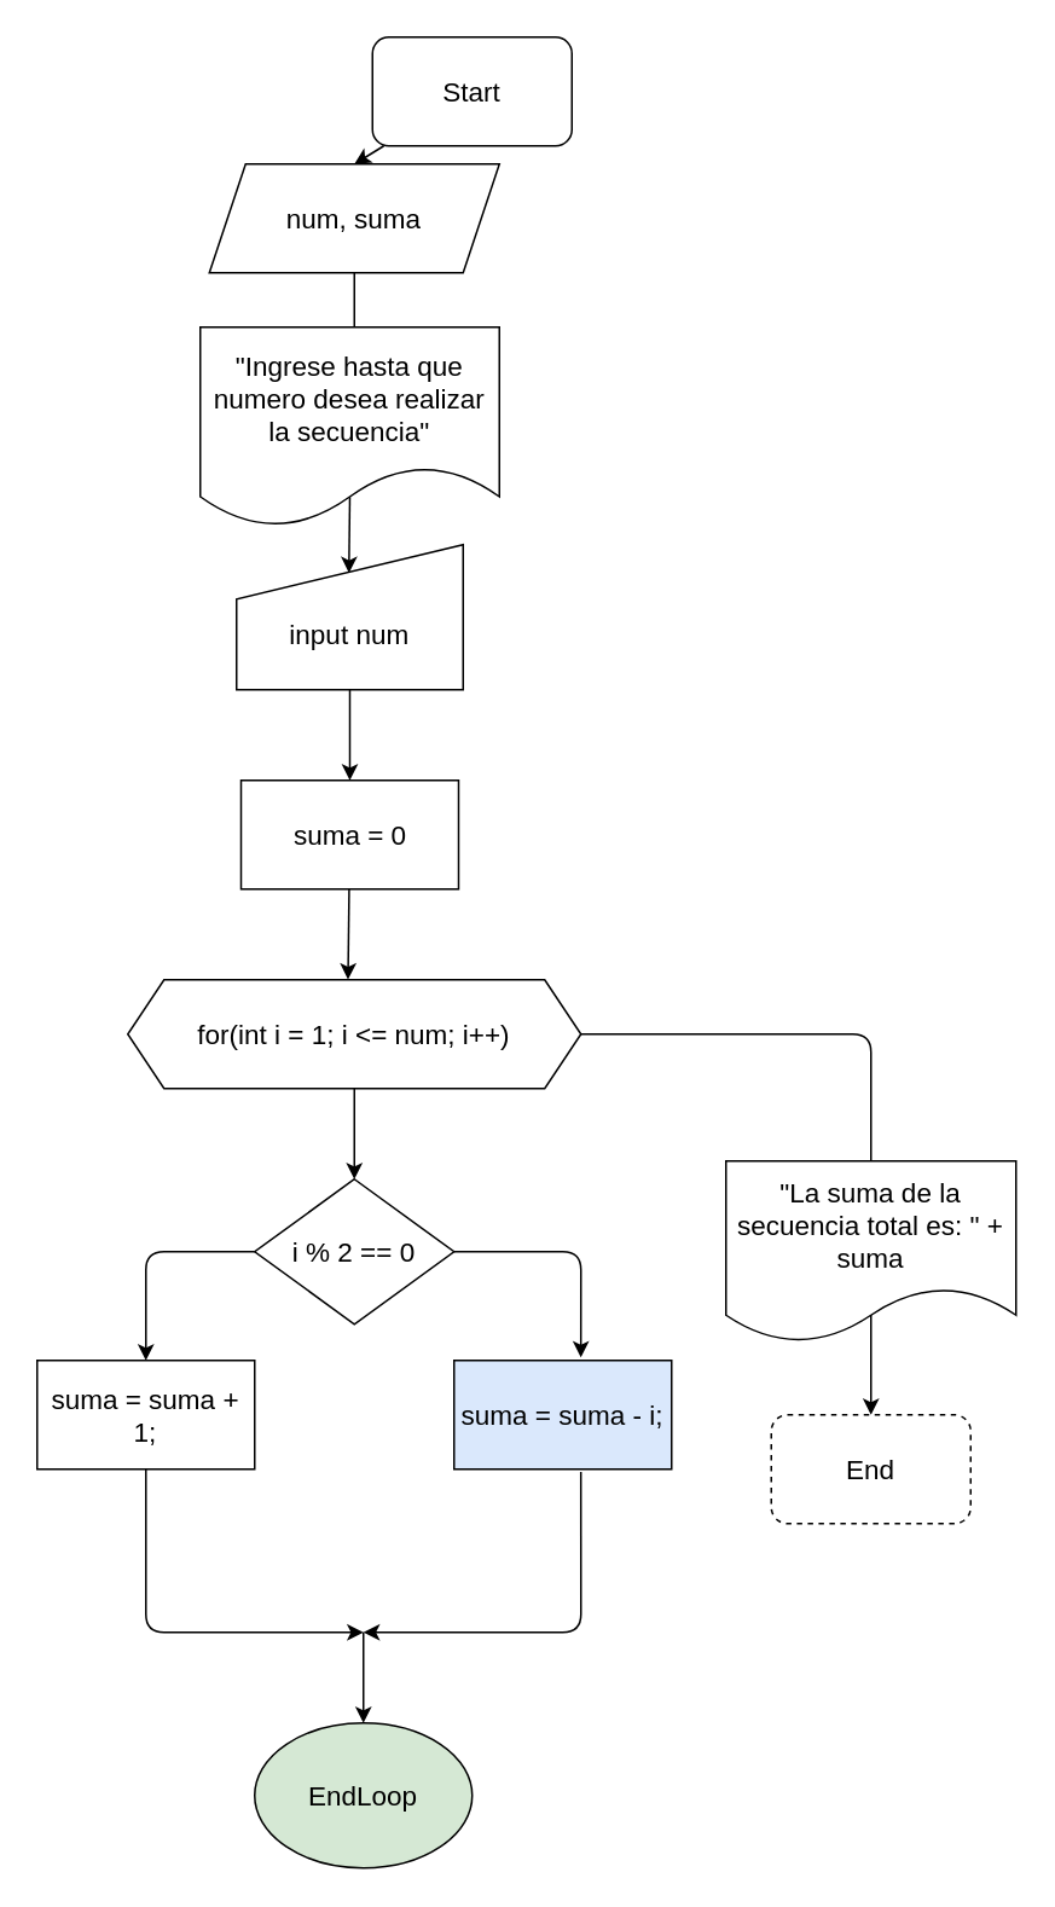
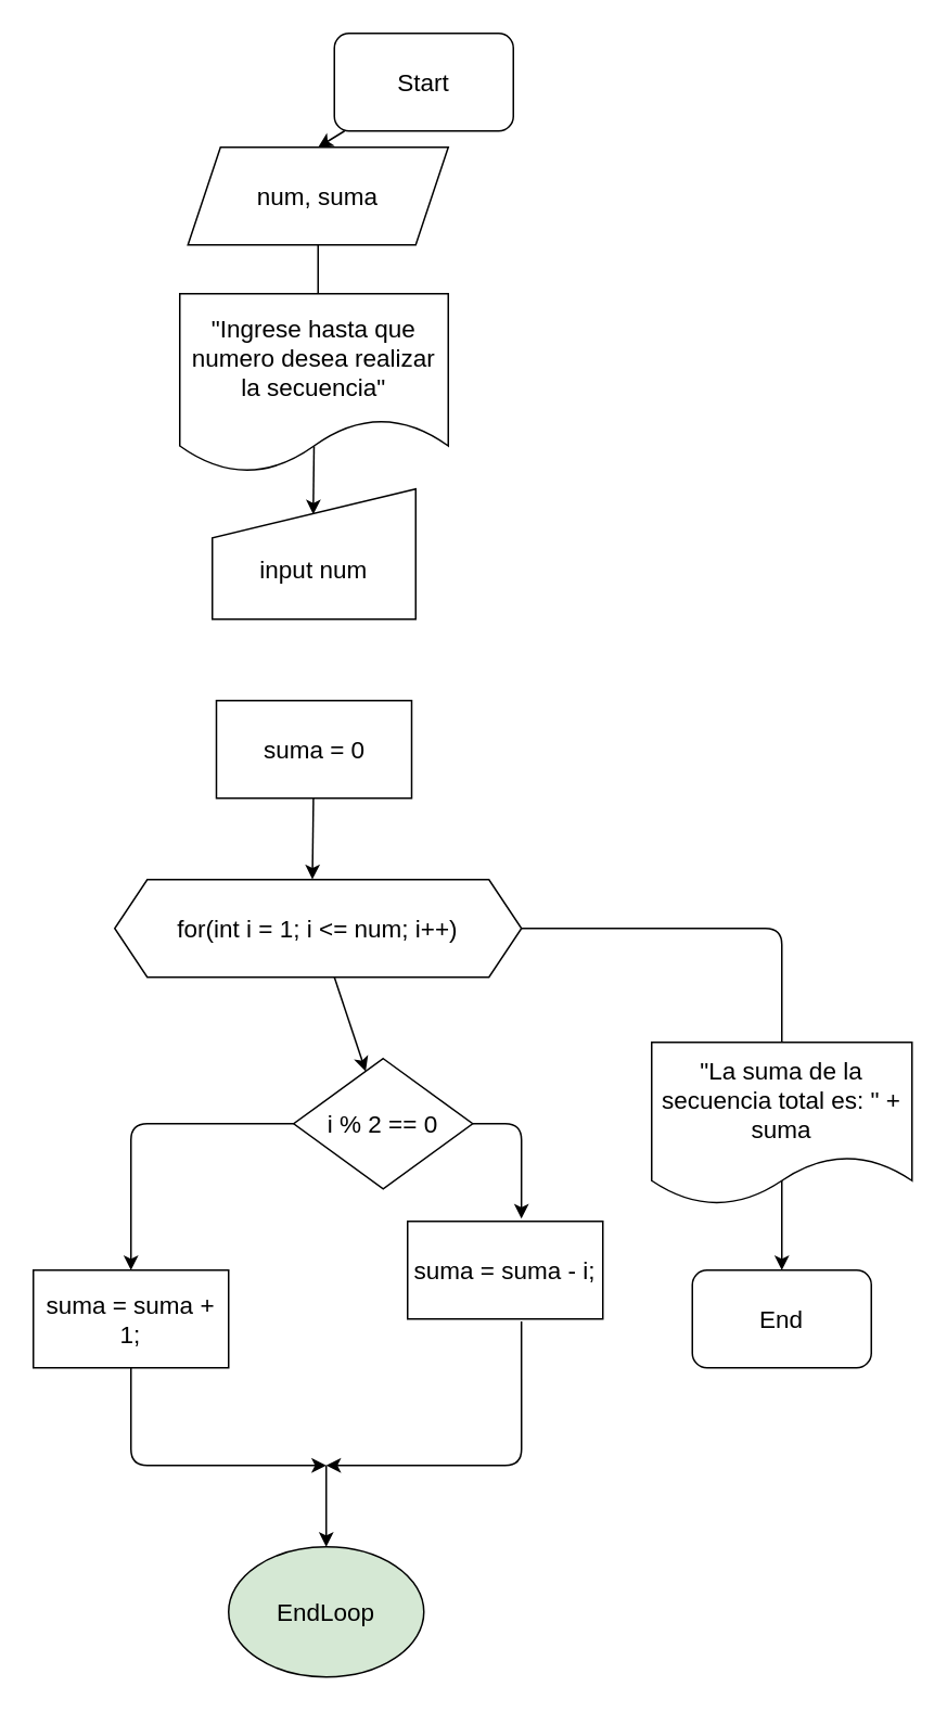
  <mxCell id="0" />
  <mxCell id="1" parent="0" />
  <mxCell id="2" style="edgeStyle=none;html=1;fontSize=15;" parent="1" source="3" edge="1"><mxGeometry relative="1" as="geometry"><mxPoint x="195" y="90" as="targetPoint" /></mxGeometry></mxCell>
  <mxCell id="3" value="Start" style="rounded=1;whiteSpace=wrap;html=1;fontSize=15;" parent="1" vertex="1"><mxGeometry x="205" y="20" width="110" height="60" as="geometry" /></mxCell>
  <mxCell id="4" style="edgeStyle=none;html=1;fontSize=15;" parent="1" source="5" edge="1"><mxGeometry relative="1" as="geometry"><mxPoint x="195" y="190" as="targetPoint" /></mxGeometry></mxCell>
  <mxCell id="5" value="num, suma" style="shape=parallelogram;perimeter=parallelogramPerimeter;whiteSpace=wrap;html=1;fixedSize=1;fontSize=15;" parent="1" vertex="1"><mxGeometry x="115" y="90" width="160" height="60" as="geometry" /></mxCell>
  <mxCell id="6" style="edgeStyle=none;html=1;exitX=0.5;exitY=0.852;exitDx=0;exitDy=0;exitPerimeter=0;entryX=0.496;entryY=0.195;entryDx=0;entryDy=0;entryPerimeter=0;fontSize=15;" parent="1" source="7" edge="1" target="9"><mxGeometry relative="1" as="geometry"><mxPoint x="192.5" y="310" as="targetPoint" /></mxGeometry></mxCell>
  <mxCell id="7" value="&quot;Ingrese hasta que numero desea realizar la secuencia&quot;" style="shape=document;whiteSpace=wrap;html=1;boundedLbl=1;fontSize=15;" parent="1" vertex="1"><mxGeometry x="110" y="180" width="165" height="110" as="geometry" /></mxCell>
- <mxCell id="8" value="" style="edgeStyle=none;html=1;fontSize=15;" edge="1" parent="1" source="9" target="11"><mxGeometry relative="1" as="geometry" /></mxCell>
  <mxCell id="9" value="&lt;div&gt;&lt;br&gt;&lt;/div&gt;&lt;div&gt;input num&lt;/div&gt;" style="shape=manualInput;whiteSpace=wrap;html=1;fontSize=15;" vertex="1" parent="1"><mxGeometry x="130" y="300" width="125" height="80" as="geometry" /></mxCell>
  <mxCell id="10" style="edgeStyle=none;html=1;entryX=0.486;entryY=-0.002;entryDx=0;entryDy=0;entryPerimeter=0;fontSize=15;" edge="1" parent="1" source="11" target="14"><mxGeometry relative="1" as="geometry" /></mxCell>
  <mxCell id="11" value="suma = 0" style="whiteSpace=wrap;html=1;fontSize=15;" vertex="1" parent="1"><mxGeometry x="132.5" y="430" width="120" height="60" as="geometry" /></mxCell>
  <mxCell id="12" value="" style="edgeStyle=none;html=1;fontSize=15;" edge="1" parent="1" source="14" target="17"><mxGeometry relative="1" as="geometry" /></mxCell>
  <mxCell id="13" style="edgeStyle=none;html=1;fontSize=15;" edge="1" parent="1" source="14"><mxGeometry relative="1" as="geometry"><mxPoint x="480" y="650" as="targetPoint" /><Array as="points"><mxPoint x="480" y="570" /></Array></mxGeometry></mxCell>
  <mxCell id="14" value="for(int i = 1; i &amp;lt;= num; i++)" style="shape=hexagon;perimeter=hexagonPerimeter2;whiteSpace=wrap;html=1;fixedSize=1;fontSize=15;" vertex="1" parent="1"><mxGeometry x="70" y="540" width="250" height="60" as="geometry" /></mxCell>
  <mxCell id="15" value="" style="edgeStyle=none;html=1;exitX=1;exitY=0.5;exitDx=0;exitDy=0;entryX=0.583;entryY=-0.027;entryDx=0;entryDy=0;entryPerimeter=0;fontSize=15;" edge="1" parent="1" source="17" target="19"><mxGeometry relative="1" as="geometry"><Array as="points"><mxPoint x="320" y="690" /></Array></mxGeometry></mxCell>
  <mxCell id="16" style="edgeStyle=none;html=1;entryX=0.5;entryY=0;entryDx=0;entryDy=0;fontSize=15;" edge="1" parent="1" source="17" target="21"><mxGeometry relative="1" as="geometry"><Array as="points"><mxPoint x="80" y="690" /></Array></mxGeometry></mxCell>
- <mxCell id="17" value="i % 2 == 0" style="rhombus;whiteSpace=wrap;html=1;fontSize=15;" vertex="1" parent="1"><mxGeometry x="140" y="650" width="110" height="80" as="geometry" /></mxCell>
+ <mxCell id="17" value="i % 2 == 0" style="rhombus;whiteSpace=wrap;html=1;fontSize=15;" vertex="1" parent="1"><mxGeometry x="180" y="650" width="110" height="80" as="geometry" /></mxCell>
  <mxCell id="18" style="edgeStyle=none;html=1;exitX=0.583;exitY=1.025;exitDx=0;exitDy=0;exitPerimeter=0;fontSize=15;" edge="1" parent="1" source="19"><mxGeometry relative="1" as="geometry"><mxPoint x="200" y="900" as="targetPoint" /><Array as="points"><mxPoint x="320" y="900" /></Array></mxGeometry></mxCell>
- <mxCell id="19" value="suma = suma - i;" style="whiteSpace=wrap;html=1;fontSize=15;fillColor=#dae8fc;" vertex="1" parent="1"><mxGeometry x="250" y="750" width="120" height="60" as="geometry" /></mxCell>
+ <mxCell id="19" value="suma = suma - i;" style="whiteSpace=wrap;html=1;fontSize=15;" vertex="1" parent="1"><mxGeometry x="250" y="750" width="120" height="60" as="geometry" /></mxCell>
  <mxCell id="20" style="edgeStyle=none;html=1;fontSize=15;" edge="1" parent="1" source="21"><mxGeometry relative="1" as="geometry"><mxPoint x="200" y="900" as="targetPoint" /><Array as="points"><mxPoint x="80" y="900" /></Array></mxGeometry></mxCell>
- <mxCell id="21" value="suma = suma + 1;" style="whiteSpace=wrap;html=1;fontSize=15;" vertex="1" parent="1"><mxGeometry x="20" y="750" width="120" height="60" as="geometry" /></mxCell>
+ <mxCell id="21" value="suma = suma + 1;" style="whiteSpace=wrap;html=1;fontSize=15;" vertex="1" parent="1"><mxGeometry x="20" y="780" width="120" height="60" as="geometry" /></mxCell>
  <mxCell id="22" value="EndLoop" style="ellipse;whiteSpace=wrap;html=1;fontSize=15;fillColor=#d5e8d4;" vertex="1" parent="1"><mxGeometry x="140" y="950" width="120" height="80" as="geometry" /></mxCell>
  <mxCell id="23" value="" style="edgeStyle=none;orthogonalLoop=1;jettySize=auto;html=1;entryX=0.5;entryY=0;entryDx=0;entryDy=0;fontSize=15;" edge="1" parent="1" target="22"><mxGeometry width="100" relative="1" as="geometry"><mxPoint x="200" y="900" as="sourcePoint" /><mxPoint x="330" y="950" as="targetPoint" /><Array as="points" /></mxGeometry></mxCell>
  <mxCell id="24" style="edgeStyle=none;html=1;entryX=0.5;entryY=0;entryDx=0;entryDy=0;exitX=0.5;exitY=0.828;exitDx=0;exitDy=0;exitPerimeter=0;fontSize=15;" edge="1" parent="1" source="25" target="26"><mxGeometry relative="1" as="geometry" /></mxCell>
  <mxCell id="25" value="&quot;La suma de la secuencia total es: &quot; + suma" style="shape=document;whiteSpace=wrap;html=1;boundedLbl=1;fontSize=15;" vertex="1" parent="1"><mxGeometry x="400" y="640" width="160" height="100" as="geometry" /></mxCell>
- <mxCell id="26" value="End" style="rounded=1;whiteSpace=wrap;html=1;fontSize=15;dashed=1;" vertex="1" parent="1"><mxGeometry x="425" y="780" width="110" height="60" as="geometry" /></mxCell>
+ <mxCell id="26" value="End" style="rounded=1;whiteSpace=wrap;html=1;fontSize=15;" vertex="1" parent="1"><mxGeometry x="425" y="780" width="110" height="60" as="geometry" /></mxCell>
